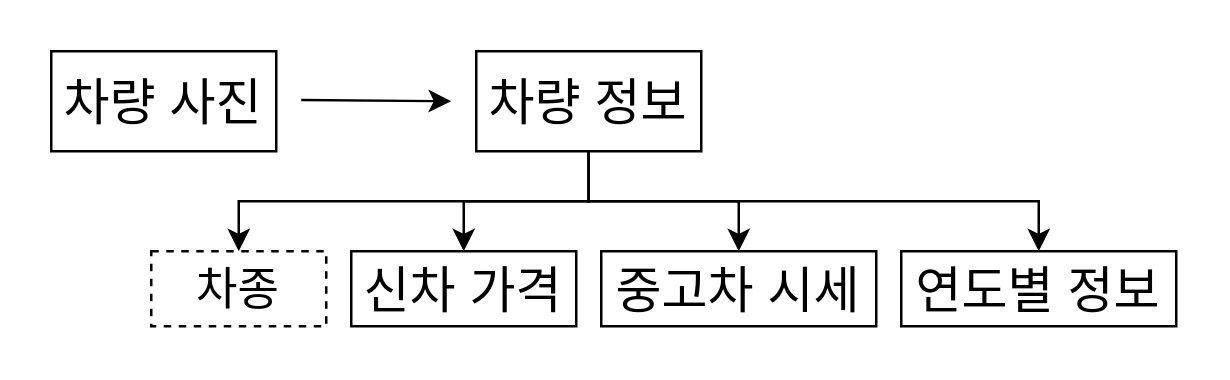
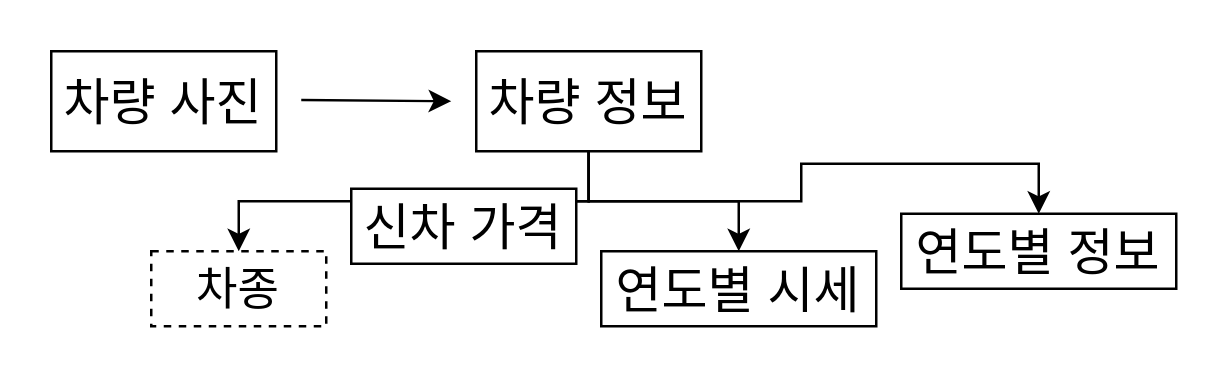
  <mxCell id="0" />
  <mxCell id="1" parent="0" />
  <mxCell id="2" value="&lt;font style=&quot;font-size: 20px;&quot;&gt;차량 사진&lt;/font&gt;" style="rounded=0;whiteSpace=wrap;html=1;" vertex="1" parent="1"><mxGeometry x="20" y="20" width="90" height="40" as="geometry" /></mxCell>
  <mxCell id="3" style="edgeStyle=orthogonalEdgeStyle;rounded=0;orthogonalLoop=1;jettySize=auto;html=1;exitX=0.5;exitY=1;exitDx=0;exitDy=0;entryX=0.5;entryY=0;entryDx=0;entryDy=0;fontSize=18;" edge="1" parent="1" source="7" target="9"><mxGeometry relative="1" as="geometry" /></mxCell>
  <mxCell id="4" style="edgeStyle=orthogonalEdgeStyle;rounded=0;orthogonalLoop=1;jettySize=auto;html=1;exitX=0.5;exitY=1;exitDx=0;exitDy=0;entryX=0.5;entryY=0;entryDx=0;entryDy=0;fontSize=18;" edge="1" parent="1" source="7" target="10"><mxGeometry relative="1" as="geometry" /></mxCell>
  <mxCell id="5" style="edgeStyle=orthogonalEdgeStyle;rounded=0;orthogonalLoop=1;jettySize=auto;html=1;exitX=0.5;exitY=1;exitDx=0;exitDy=0;entryX=0.5;entryY=0;entryDx=0;entryDy=0;fontSize=18;" edge="1" parent="1" source="7" target="11"><mxGeometry relative="1" as="geometry" /></mxCell>
  <mxCell id="6" style="edgeStyle=orthogonalEdgeStyle;rounded=0;orthogonalLoop=1;jettySize=auto;html=1;exitX=0.5;exitY=1;exitDx=0;exitDy=0;entryX=0.5;entryY=0;entryDx=0;entryDy=0;fontSize=18;" edge="1" parent="1" source="7" target="12"><mxGeometry relative="1" as="geometry" /></mxCell>
  <mxCell id="7" value="차량 정보" style="rounded=0;whiteSpace=wrap;html=1;fontSize=20;" vertex="1" parent="1"><mxGeometry x="190" y="20" width="90" height="40" as="geometry" /></mxCell>
  <mxCell id="8" value="" style="endArrow=classic;html=1;rounded=0;fontSize=20;" edge="1" parent="1"><mxGeometry width="50" height="50" relative="1" as="geometry"><mxPoint x="120" y="39.5" as="sourcePoint" /><mxPoint x="180" y="40" as="targetPoint" /></mxGeometry></mxCell>
  <mxCell id="9" value="&lt;font style=&quot;font-size: 18px;&quot;&gt;차종&lt;/font&gt;" style="rounded=0;whiteSpace=wrap;html=1;fontSize=20;dashed=1;" vertex="1" parent="1"><mxGeometry x="60" y="100" width="70" height="30" as="geometry" /></mxCell>
- <mxCell id="10" value="신차 가격" style="rounded=0;whiteSpace=wrap;html=1;fontSize=20;" vertex="1" parent="1"><mxGeometry x="140" y="100" width="90" height="30" as="geometry" /></mxCell>
- <mxCell id="11" value="중고차 시세" style="rounded=0;whiteSpace=wrap;html=1;fontSize=20;" vertex="1" parent="1"><mxGeometry x="240" y="100" width="110" height="30" as="geometry" /></mxCell>
- <mxCell id="12" value="연도별 정보" style="rounded=0;whiteSpace=wrap;html=1;fontSize=20;" vertex="1" parent="1"><mxGeometry x="360" y="100" width="110" height="30" as="geometry" /></mxCell>
+ <mxCell id="10" value="신차 가격" style="rounded=0;whiteSpace=wrap;html=1;fontSize=20;" vertex="1" parent="1"><mxGeometry x="140" y="75" width="90" height="30" as="geometry" /></mxCell>
+ <mxCell id="11" value="연도별 시세" style="rounded=0;whiteSpace=wrap;html=1;fontSize=20;" vertex="1" parent="1"><mxGeometry x="240" y="100" width="110" height="30" as="geometry" /></mxCell>
+ <mxCell id="12" value="연도별 정보" style="rounded=0;whiteSpace=wrap;html=1;fontSize=20;" vertex="1" parent="1"><mxGeometry x="360" y="85" width="110" height="30" as="geometry" /></mxCell>
